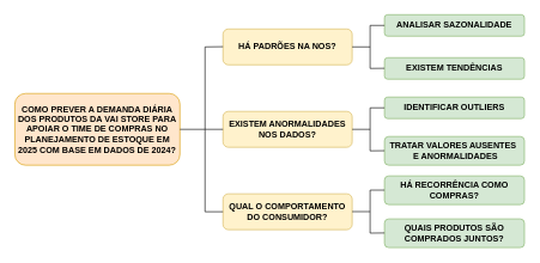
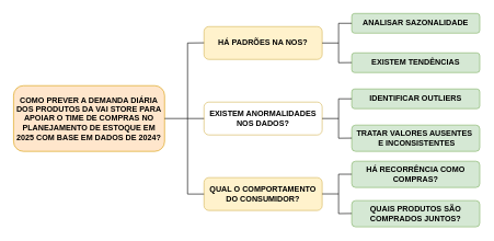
  <mxCell id="0" />
  <mxCell id="1" parent="0" />
  <mxCell id="2" value="&lt;b&gt;COMO PREVER A DEMANDA DIÁRIA DOS PRODUTOS DA VAI STORE PARA APOIAR O TIME DE COMPRAS NO PLANEJAMENTO DE ESTOQUE EM 2025 COM BASE EM DADOS DE 2024?&lt;/b&gt;" style="rounded=1;whiteSpace=wrap;html=1;align=center;fillColor=#ffe6cc;strokeColor=#d79b00;" parent="1" vertex="1"><mxGeometry x="20" y="130" width="230" height="100" as="geometry" /></mxCell>
  <mxCell id="3" value="&lt;b&gt;HÁ PADRÕES NA NOS?&lt;/b&gt;" style="rounded=1;whiteSpace=wrap;html=1;align=center;fillColor=#fff2cc;strokeColor=#d6b656;" parent="1" vertex="1"><mxGeometry x="310" y="40" width="180" height="50" as="geometry" /></mxCell>
- <mxCell id="4" value="&lt;b&gt;EXISTEM ANORMALIDADES NOS DADOS?&lt;/b&gt;" style="rounded=1;whiteSpace=wrap;html=1;align=center;fillColor=#fff2cc;strokeColor=#d6b656;" parent="1" vertex="1"><mxGeometry x="310" y="155" width="180" height="50" as="geometry" /></mxCell>
+ <mxCell id="4" value="&lt;b&gt;EXISTEM ANORMALIDADES NOS DADOS?&lt;/b&gt;" style="rounded=1;whiteSpace=wrap;html=1;align=center;fillColor=#ffffff;strokeColor=#d6b656;" parent="1" vertex="1"><mxGeometry x="310" y="155" width="180" height="50" as="geometry" /></mxCell>
  <mxCell id="5" value="&lt;b&gt;QUAL O COMPORTAMENTO DO CONSUMIDOR?&lt;/b&gt;" style="rounded=1;whiteSpace=wrap;html=1;align=center;fillColor=#fff2cc;strokeColor=#d6b656;" parent="1" vertex="1"><mxGeometry x="310" y="270" width="180" height="50" as="geometry" /></mxCell>
  <mxCell id="6" value="" style="html=1;rounded=0;endArrow=none;startFill=0;" parent="1" edge="1"><mxGeometry width="100" relative="1" as="geometry"><mxPoint x="285" y="65" as="sourcePoint" /><mxPoint x="310" y="64.71" as="targetPoint" /></mxGeometry></mxCell>
  <mxCell id="7" value="" style="html=1;rounded=0;endArrow=none;startFill=0;" parent="1" edge="1"><mxGeometry width="100" relative="1" as="geometry"><mxPoint x="285" y="295" as="sourcePoint" /><mxPoint x="310" y="295" as="targetPoint" /></mxGeometry></mxCell>
  <mxCell id="8" value="" style="html=1;rounded=0;endArrow=none;startFill=0;" parent="1" edge="1"><mxGeometry width="100" relative="1" as="geometry"><mxPoint x="250" y="180" as="sourcePoint" /><mxPoint x="310" y="180" as="targetPoint" /></mxGeometry></mxCell>
  <mxCell id="9" value="" style="html=1;rounded=0;endArrow=none;startFill=0;exitX=1;exitY=0.5;exitDx=0;exitDy=0;" parent="1" edge="1"><mxGeometry width="100" relative="1" as="geometry"><mxPoint x="285" y="179.8" as="sourcePoint" /><mxPoint x="285" y="65" as="targetPoint" /></mxGeometry></mxCell>
  <mxCell id="10" value="" style="html=1;rounded=0;endArrow=none;startFill=0;" parent="1" edge="1"><mxGeometry width="100" relative="1" as="geometry"><mxPoint x="285" y="295" as="sourcePoint" /><mxPoint x="285" y="180" as="targetPoint" /></mxGeometry></mxCell>
  <mxCell id="11" value="&lt;b&gt;ANALISAR SAZONALIDADE&lt;/b&gt;" style="rounded=1;whiteSpace=wrap;html=1;align=center;fillColor=#d5e8d4;strokeColor=#82b366;" parent="1" vertex="1"><mxGeometry x="535" y="20" width="195" height="30" as="geometry" /></mxCell>
  <mxCell id="12" value="&lt;b&gt;IDENTIFICAR OUTLIERS&lt;/b&gt;" style="rounded=1;whiteSpace=wrap;html=1;align=center;fillColor=#d5e8d4;strokeColor=#82b366;" parent="1" vertex="1"><mxGeometry x="535" y="135" width="195" height="30" as="geometry" /></mxCell>
- <mxCell id="13" value="&lt;b&gt;TRATAR VALORES AUSENTES&amp;nbsp; &amp;nbsp;E ANORMALIDADES&lt;/b&gt;" style="rounded=1;whiteSpace=wrap;html=1;align=center;fillColor=#d5e8d4;strokeColor=#82b366;" parent="1" vertex="1"><mxGeometry x="535" y="190" width="195" height="40" as="geometry" /></mxCell>
+ <mxCell id="13" value="&lt;b&gt;TRATAR VALORES AUSENTES&amp;nbsp; &amp;nbsp;E INCONSISTENTES&lt;/b&gt;" style="rounded=1;whiteSpace=wrap;html=1;align=center;fillColor=#d5e8d4;strokeColor=#82b366;" parent="1" vertex="1"><mxGeometry x="535" y="190" width="195" height="40" as="geometry" /></mxCell>
  <mxCell id="14" value="&lt;b&gt;HÁ RECORRÊNCIA COMO COMPRAS?&lt;/b&gt;" style="rounded=1;whiteSpace=wrap;html=1;align=center;fillColor=#d5e8d4;strokeColor=#82b366;" parent="1" vertex="1"><mxGeometry x="535" y="245" width="195" height="40" as="geometry" /></mxCell>
  <mxCell id="15" value="&lt;b&gt;QUAIS PRODUTOS SÃO COMPRADOS JUNTOS?&lt;/b&gt;" style="rounded=1;whiteSpace=wrap;html=1;align=center;fillColor=#d5e8d4;strokeColor=#82b366;" parent="1" vertex="1"><mxGeometry x="535" y="305" width="195" height="40" as="geometry" /></mxCell>
  <mxCell id="16" value="&lt;b&gt;EXISTEM TENDÊNCIAS&lt;/b&gt;" style="rounded=1;whiteSpace=wrap;html=1;align=center;fillColor=#d5e8d4;strokeColor=#82b366;" parent="1" vertex="1"><mxGeometry x="535" y="80" width="195" height="30" as="geometry" /></mxCell>
  <mxCell id="17" value="" style="html=1;rounded=0;endArrow=none;startFill=0;" parent="1" edge="1"><mxGeometry width="100" relative="1" as="geometry"><mxPoint x="515" y="35" as="sourcePoint" /><mxPoint x="535" y="35" as="targetPoint" /></mxGeometry></mxCell>
  <mxCell id="18" value="" style="html=1;rounded=0;endArrow=none;startFill=0;" parent="1" edge="1"><mxGeometry width="100" relative="1" as="geometry"><mxPoint x="515" y="95" as="sourcePoint" /><mxPoint x="535" y="94.8" as="targetPoint" /></mxGeometry></mxCell>
  <mxCell id="19" value="" style="html=1;rounded=0;endArrow=none;startFill=0;" parent="1" edge="1"><mxGeometry width="100" relative="1" as="geometry"><mxPoint x="515" y="95" as="sourcePoint" /><mxPoint x="515" y="35" as="targetPoint" /></mxGeometry></mxCell>
  <mxCell id="20" value="" style="html=1;rounded=0;endArrow=none;startFill=0;" parent="1" edge="1"><mxGeometry width="100" relative="1" as="geometry"><mxPoint x="490" y="65" as="sourcePoint" /><mxPoint x="515" y="65" as="targetPoint" /></mxGeometry></mxCell>
  <mxCell id="21" value="" style="html=1;rounded=0;endArrow=none;startFill=0;" parent="1" edge="1"><mxGeometry width="100" relative="1" as="geometry"><mxPoint x="515" y="150" as="sourcePoint" /><mxPoint x="535" y="150" as="targetPoint" /></mxGeometry></mxCell>
  <mxCell id="22" value="" style="html=1;rounded=0;endArrow=none;startFill=0;" parent="1" edge="1"><mxGeometry width="100" relative="1" as="geometry"><mxPoint x="515" y="210" as="sourcePoint" /><mxPoint x="535" y="209.8" as="targetPoint" /></mxGeometry></mxCell>
  <mxCell id="23" value="" style="html=1;rounded=0;endArrow=none;startFill=0;" parent="1" edge="1"><mxGeometry width="100" relative="1" as="geometry"><mxPoint x="515" y="210" as="sourcePoint" /><mxPoint x="515" y="150" as="targetPoint" /></mxGeometry></mxCell>
  <mxCell id="24" value="" style="html=1;rounded=0;endArrow=none;startFill=0;" parent="1" edge="1"><mxGeometry width="100" relative="1" as="geometry"><mxPoint x="490" y="180" as="sourcePoint" /><mxPoint x="515" y="180" as="targetPoint" /></mxGeometry></mxCell>
  <mxCell id="25" value="" style="html=1;rounded=0;endArrow=none;startFill=0;" parent="1" edge="1"><mxGeometry width="100" relative="1" as="geometry"><mxPoint x="515" y="264.81" as="sourcePoint" /><mxPoint x="535" y="264.81" as="targetPoint" /></mxGeometry></mxCell>
  <mxCell id="26" value="" style="html=1;rounded=0;endArrow=none;startFill=0;" parent="1" edge="1"><mxGeometry width="100" relative="1" as="geometry"><mxPoint x="515" y="324.81" as="sourcePoint" /><mxPoint x="535" y="324.61" as="targetPoint" /></mxGeometry></mxCell>
  <mxCell id="27" value="" style="html=1;rounded=0;endArrow=none;startFill=0;" parent="1" edge="1"><mxGeometry width="100" relative="1" as="geometry"><mxPoint x="515" y="324.81" as="sourcePoint" /><mxPoint x="515" y="264.81" as="targetPoint" /></mxGeometry></mxCell>
  <mxCell id="28" value="" style="html=1;rounded=0;endArrow=none;startFill=0;" parent="1" edge="1"><mxGeometry width="100" relative="1" as="geometry"><mxPoint x="490" y="294.81" as="sourcePoint" /><mxPoint x="515" y="294.81" as="targetPoint" /></mxGeometry></mxCell>
